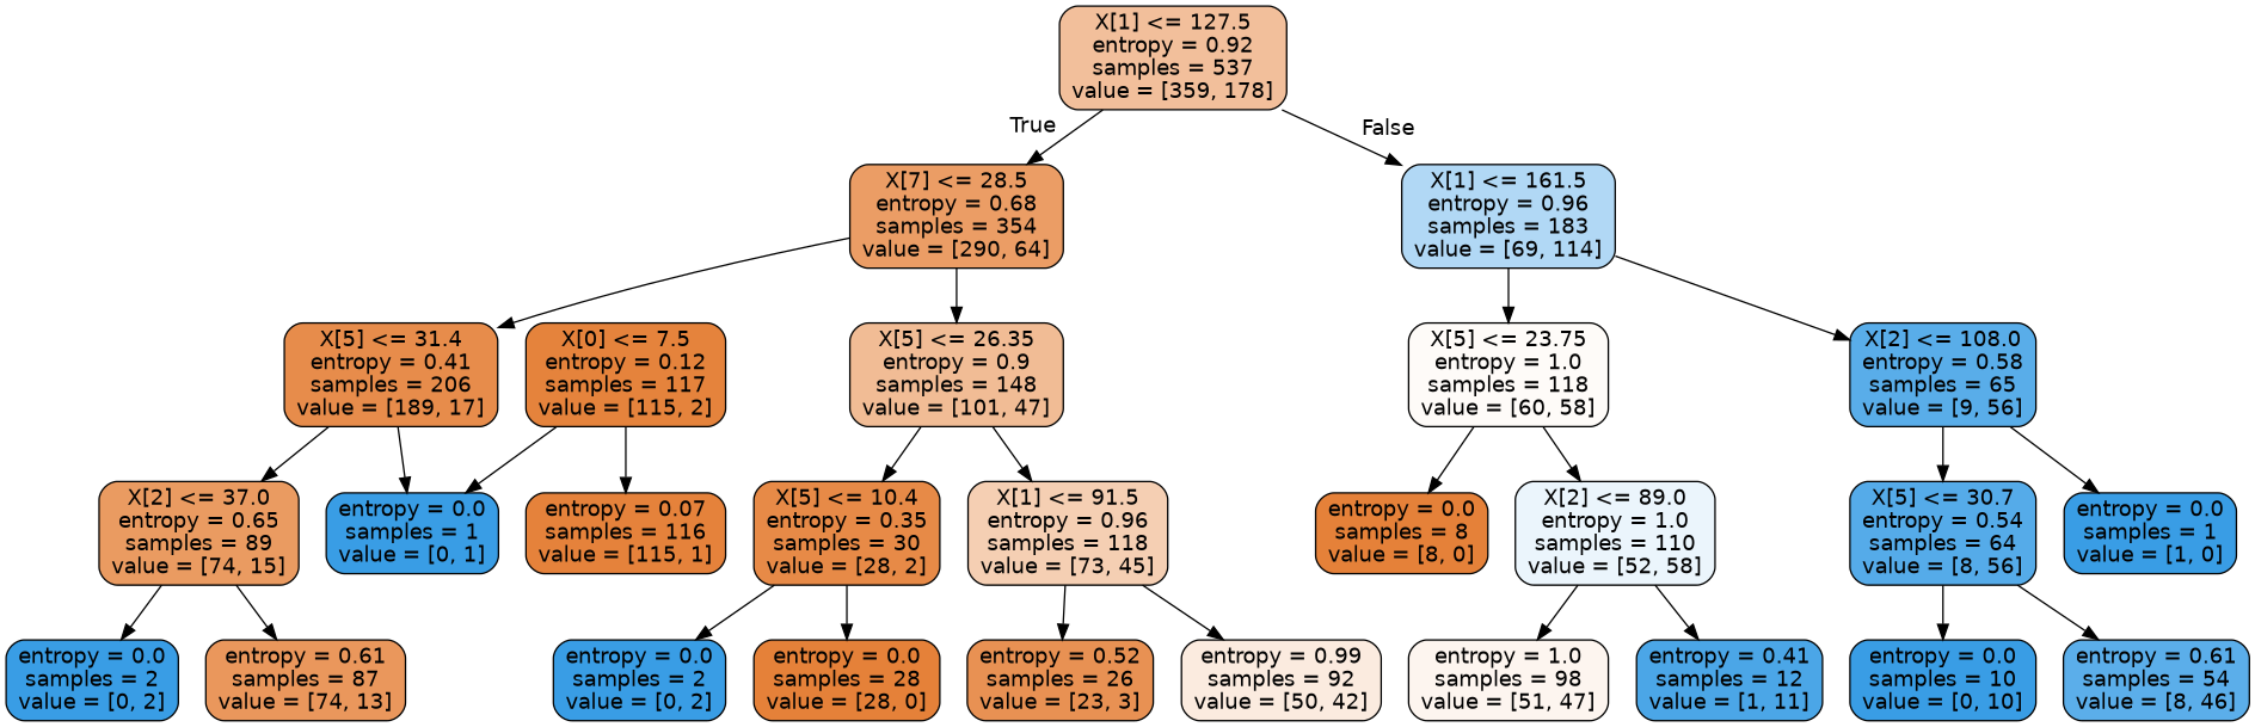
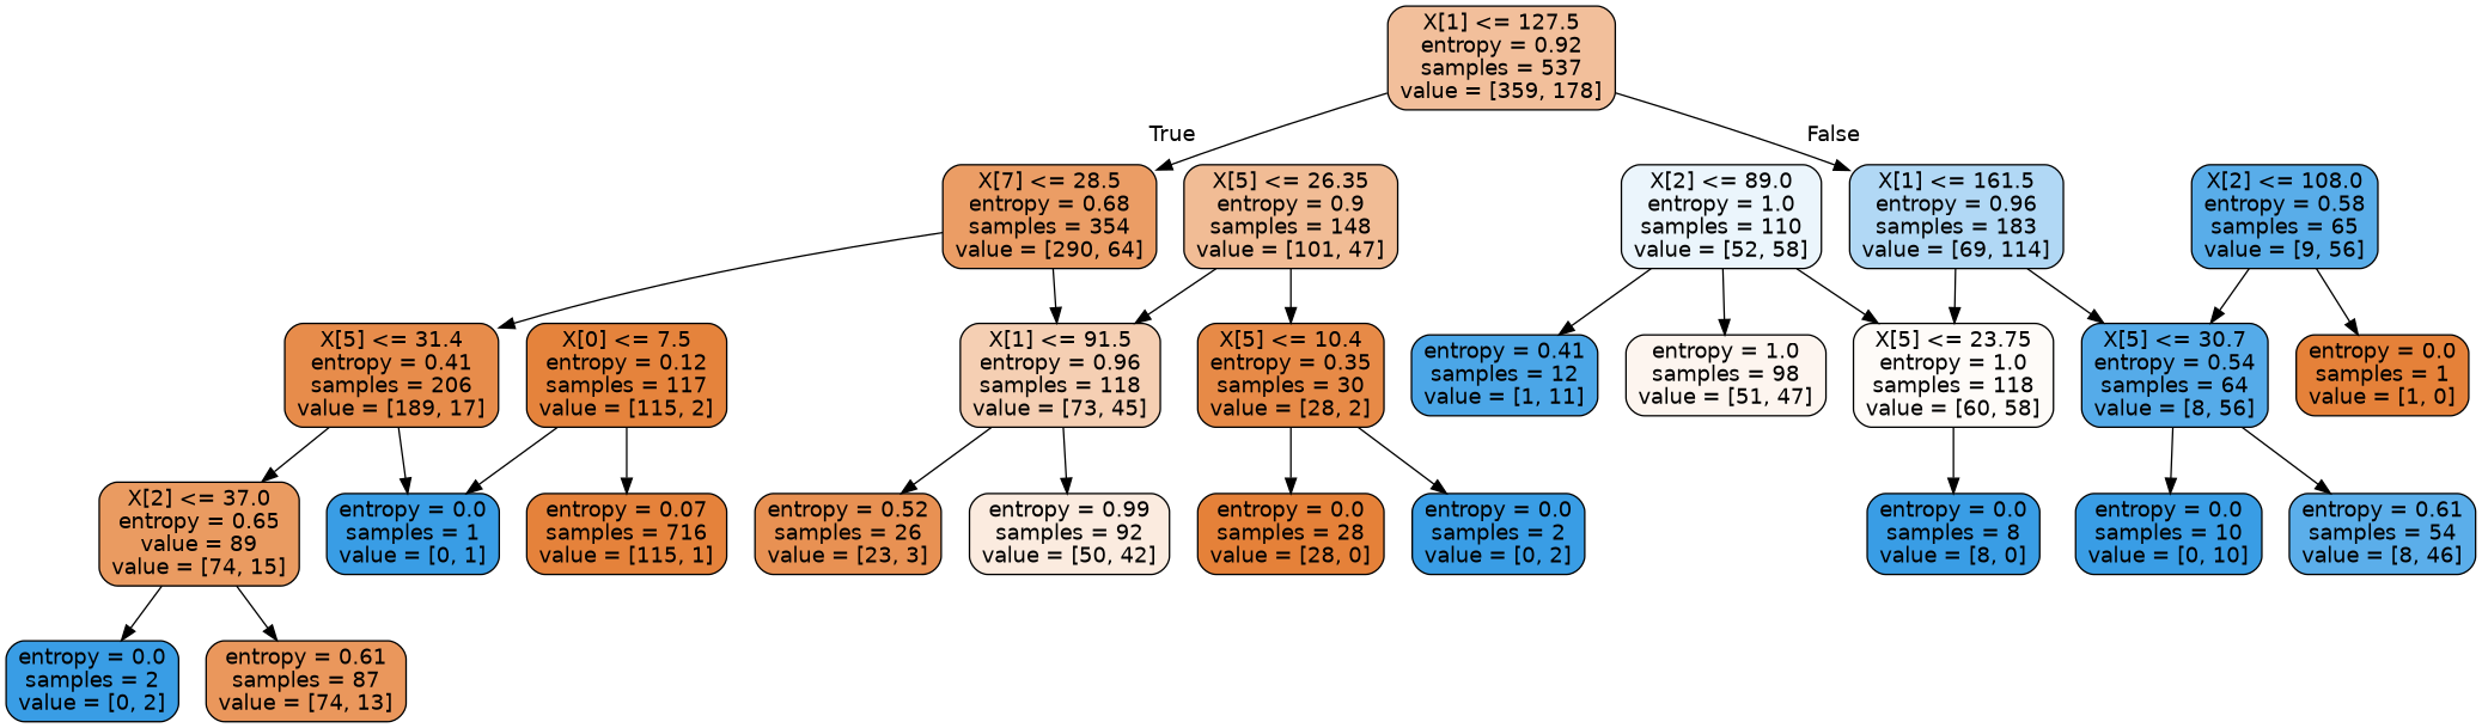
  digraph {
    node [color=black fillcolor="#399de5" fontname=helvetica shape=box style="filled, rounded"]
    edge [fontname=helvetica]
    n1 [fillcolor="#f2bf9b" label="X[1] <= 127.5\nentropy = 0.92\nsamples = 537\nvalue = [359, 178]"]
    n2 [fillcolor="#eb9d65" label="X[7] <= 28.5\nentropy = 0.68\nsamples = 354\nvalue = [290, 64]"]
    n3 [fillcolor="#b1d8f5" label="X[1] <= 161.5\nentropy = 0.96\nsamples = 183\nvalue = [69, 114]"]
    n4 [fillcolor="#e78c4b" label="X[5] <= 31.4\nentropy = 0.41\nsamples = 206\nvalue = [189, 17]"]
    n5 [fillcolor="#f1bc95" label="X[5] <= 26.35\nentropy = 0.9\nsamples = 148\nvalue = [101, 47]"]
    n6 [fillcolor="#fefbf8" label="X[5] <= 23.75\nentropy = 1.0\nsamples = 118\nvalue = [60, 58]"]
    n7 [fillcolor="#59ade9" label="X[2] <= 108.0\nentropy = 0.58\nsamples = 65\nvalue = [9, 56]"]
-   n8 [fillcolor="#ea9b61" label="X[2] <= 37.0\nentropy = 0.65\nsamples = 89\nvalue = [74, 15]"]
+   n8 [fillcolor="#ea9b61" label="X[2] <= 37.0\nentropy = 0.65\nvalue = 89\nvalue = [74, 15]"]
    n9 [label="entropy = 0.0\nsamples = 1\nvalue = [0, 1]"]
    n10 [fillcolor="#e78a47" label="X[5] <= 10.4\nentropy = 0.35\nsamples = 30\nvalue = [28, 2]"]
    n11 [fillcolor="#f5cfb3" label="X[1] <= 91.5\nentropy = 0.96\nsamples = 118\nvalue = [73, 45]"]
    n12 [fillcolor="#e5833c" label="X[0] <= 7.5\nentropy = 0.12\nsamples = 117\nvalue = [115, 2]"]
-   n13 [fillcolor="#e5823b" label="entropy = 0.07\nsamples = 116\nvalue = [115, 1]"]
+   n13 [fillcolor="#e5823b" label="entropy = 0.07\nsamples = 716\nvalue = [115, 1]"]
    n14 [label="entropy = 0.0\nsamples = 2\nvalue = [0, 2]"]
    n15 [fillcolor="#ea975c" label="entropy = 0.61\nsamples = 87\nvalue = [74, 13]"]
    n16 [label="entropy = 0.0\nsamples = 2\nvalue = [0, 2]"]
    n17 [fillcolor="#e58139" label="entropy = 0.0\nsamples = 28\nvalue = [28, 0]"]
    n18 [fillcolor="#e89153" label="entropy = 0.52\nsamples = 26\nvalue = [23, 3]"]
    n19 [fillcolor="#fbebdf" label="entropy = 0.99\nsamples = 92\nvalue = [50, 42]"]
-   n20 [fillcolor="#e58139" label="entropy = 0.0\nsamples = 8\nvalue = [8, 0]"]
+   n20 [label="entropy = 0.0\nsamples = 8\nvalue = [8, 0]"]
    n21 [fillcolor="#ebf5fc" label="X[2] <= 89.0\nentropy = 1.0\nsamples = 110\nvalue = [52, 58]"]
    n22 [fillcolor="#55abe9" label="X[5] <= 30.7\nentropy = 0.54\nsamples = 64\nvalue = [8, 56]"]
-   n23 [label="entropy = 0.0\nsamples = 1\nvalue = [1, 0]"]
+   n23 [fillcolor="#e58139" label="entropy = 0.0\nsamples = 1\nvalue = [1, 0]"]
    n24 [fillcolor="#fdf5ef" label="entropy = 1.0\nsamples = 98\nvalue = [51, 47]"]
    n25 [fillcolor="#4ba6e7" label="entropy = 0.41\nsamples = 12\nvalue = [1, 11]"]
    n26 [label="entropy = 0.0\nsamples = 10\nvalue = [0, 10]"]
    n27 [fillcolor="#5baeea" label="entropy = 0.61\nsamples = 54\nvalue = [8, 46]"]
    n1 -> n2 [headlabel=True labelangle=45 labeldistance=2.5]
    n1 -> n3 [headlabel=False labelangle=-45 labeldistance=2.5]
    n2 -> n4
-   n2 -> n5
+   n2 -> n11
    n3 -> n6
-   n3 -> n7
+   n3 -> n22
    n4 -> n8
    n4 -> n9
    n5 -> n10
    n5 -> n11
    n6 -> n20
-   n6 -> n21
+   n21 -> n6
    n7 -> n22
    n7 -> n23
    n8 -> n14
    n8 -> n15
    n10 -> n16
    n10 -> n17
    n11 -> n18
    n11 -> n19
    n12 -> n9
    n12 -> n13
    n21 -> n24
    n21 -> n25
    n22 -> n26
    n22 -> n27
  }
